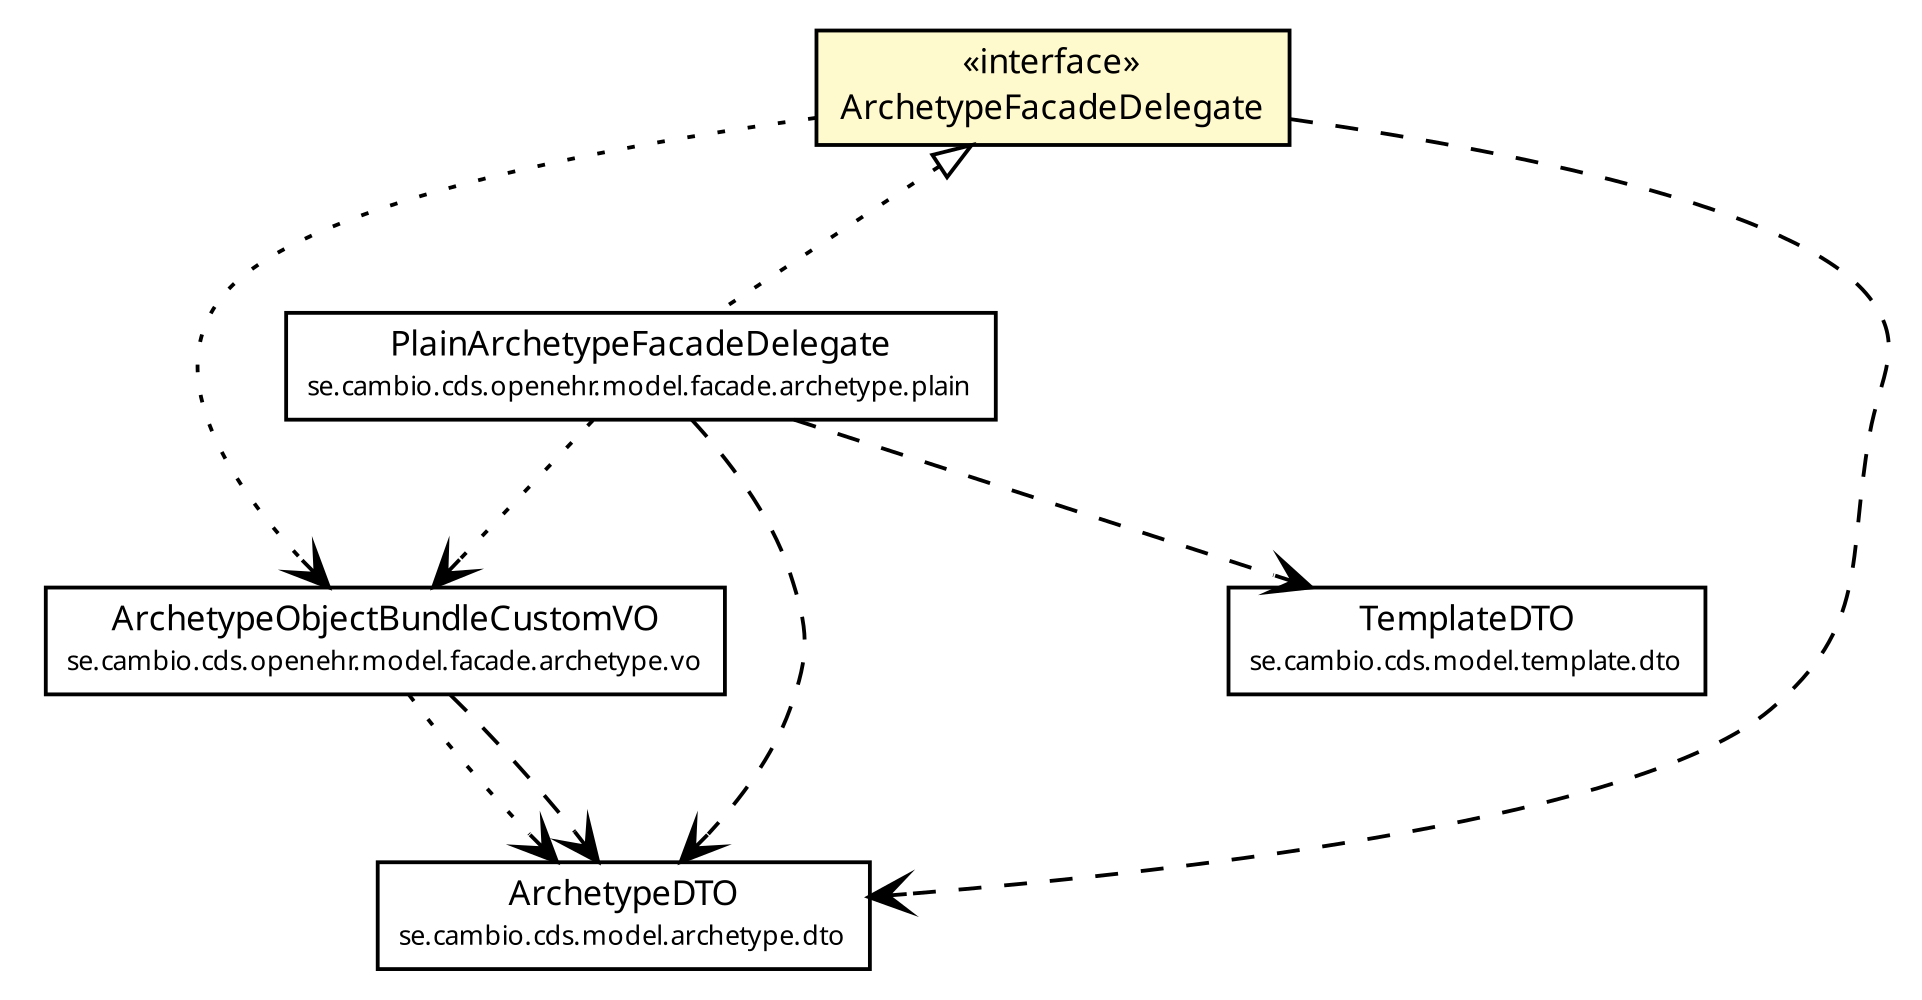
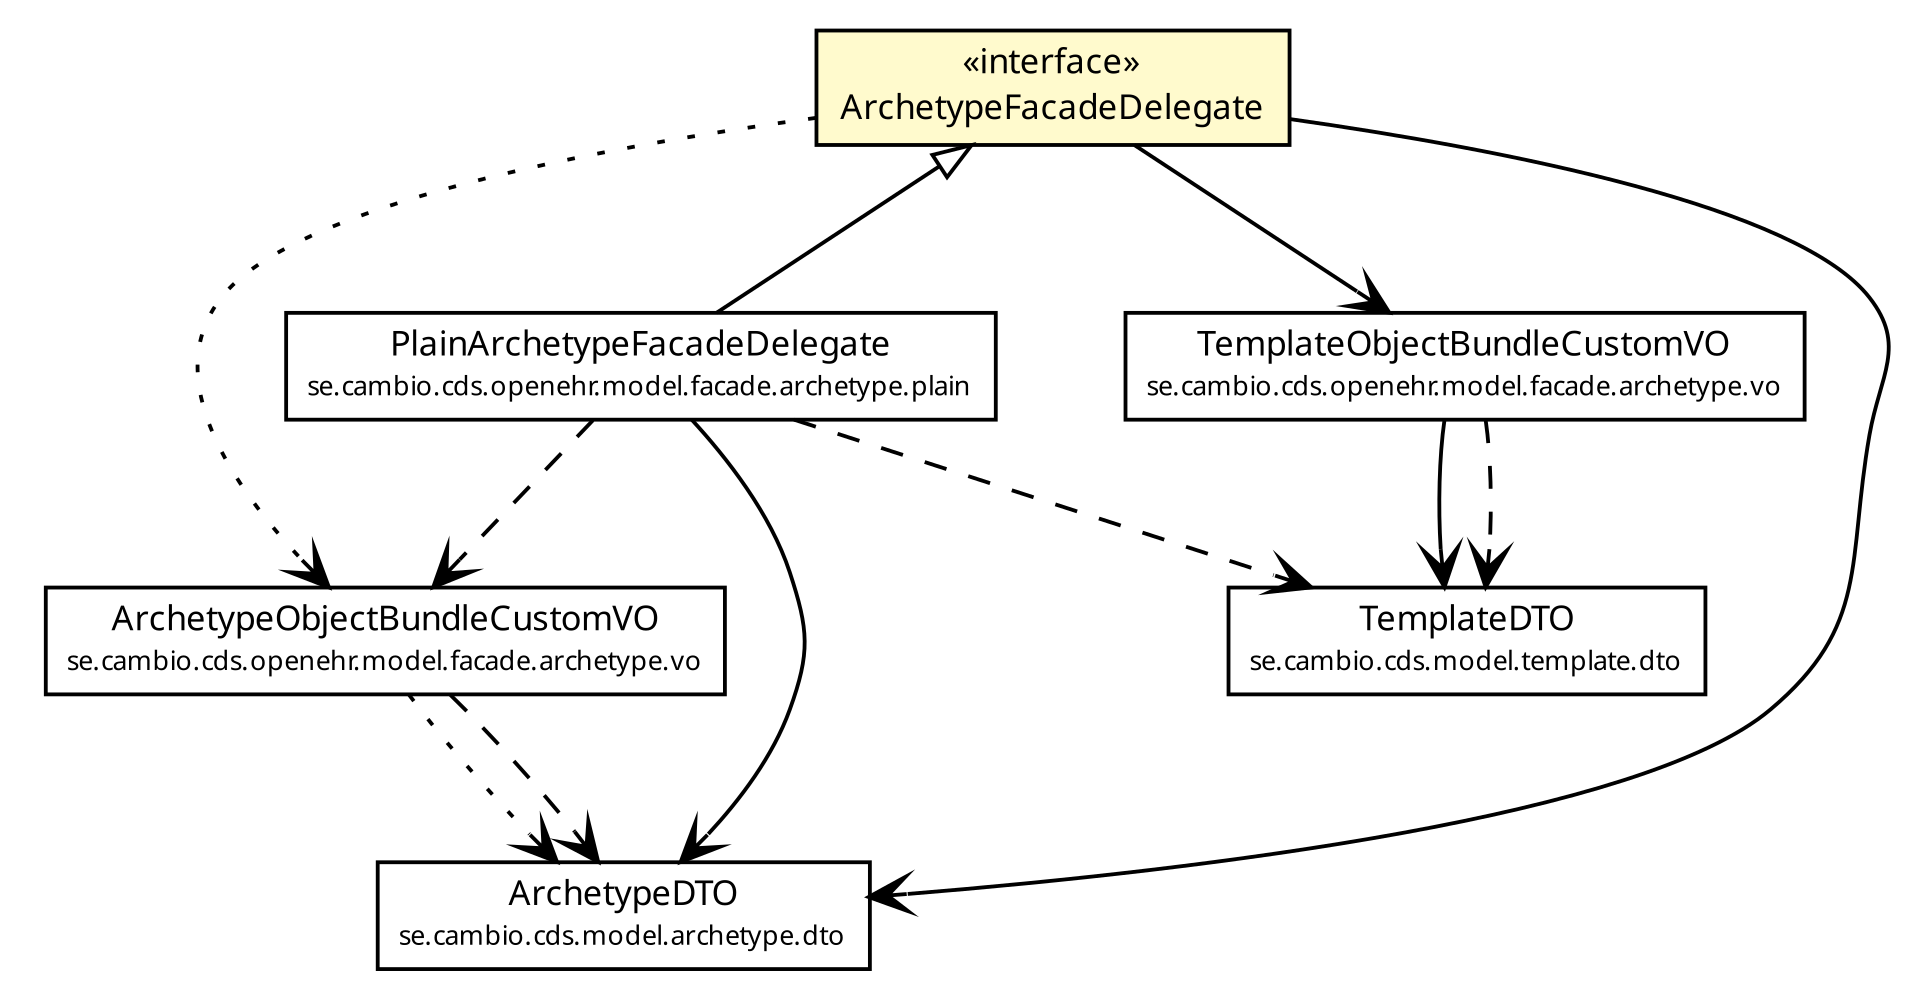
  digraph {
    nodesep=0.25
    ranksep=0.5
    node [fontcolor=black fontname="Trebuchet MS" fontsize=9.0 shape=plaintext]
    edge [arrowhead=open color=black fontcolor=black fontname="Trebuchet MS" fontsize=10.0 headport=p labelfontname="Trebuchet MS" labelfontsize=10 style=dashed tailport=p]
    n1 [label=<<table title="se.cambio.cds.model.archetype.dto.ArchetypeDTO" border="0" cellborder="1" cellspacing="0" cellpadding="2" port="p" href="../../../../../model/archetype/dto/ArchetypeDTO.html"> 		<tr><td><table border="0" cellspacing="0" cellpadding="1"> <tr><td align="center" balign="center"><font face="Trebuchet MS"> ArchetypeDTO </font></td></tr> <tr><td align="center" balign="center"><font face="Trebuchet MS" point-size="7.0"> se.cambio.cds.model.archetype.dto </font></td></tr> 		</table></td></tr> 		</table>>]
    n2 [label=<<table title="se.cambio.cds.model.template.dto.TemplateDTO" border="0" cellborder="1" cellspacing="0" cellpadding="2" port="p" href="../../../../../model/template/dto/TemplateDTO.html"> 		<tr><td><table border="0" cellspacing="0" cellpadding="1"> <tr><td align="center" balign="center"><font face="Trebuchet MS"> TemplateDTO </font></td></tr> <tr><td align="center" balign="center"><font face="Trebuchet MS" point-size="7.0"> se.cambio.cds.model.template.dto </font></td></tr> 		</table></td></tr> 		</table>>]
    n3 [label=<<table title="se.cambio.cds.openehr.model.facade.archetype.delegate.ArchetypeFacadeDelegate" border="0" cellborder="1" cellspacing="0" cellpadding="2" port="p" bgcolor="lemonChiffon" href="./ArchetypeFacadeDelegate.html"> 		<tr><td><table border="0" cellspacing="0" cellpadding="1"> <tr><td align="center" balign="center"> &#171;interface&#187; </td></tr> <tr><td align="center" balign="center"><font face="Trebuchet MS"> ArchetypeFacadeDelegate </font></td></tr> 		</table></td></tr> 		</table>>]
    n4 [label=<<table title="se.cambio.cds.openehr.model.facade.archetype.plain.PlainArchetypeFacadeDelegate" border="0" cellborder="1" cellspacing="0" cellpadding="2" port="p" href="../plain/PlainArchetypeFacadeDelegate.html"> 		<tr><td><table border="0" cellspacing="0" cellpadding="1"> <tr><td align="center" balign="center"><font face="Trebuchet MS"> PlainArchetypeFacadeDelegate </font></td></tr> <tr><td align="center" balign="center"><font face="Trebuchet MS" point-size="7.0"> se.cambio.cds.openehr.model.facade.archetype.plain </font></td></tr> 		</table></td></tr> 		</table>>]
+   n5 [label=<<table title="se.cambio.cds.openehr.model.facade.archetype.vo.TemplateObjectBundleCustomVO" border="0" cellborder="1" cellspacing="0" cellpadding="2" port="p" href="../vo/TemplateObjectBundleCustomVO.html"> 		<tr><td><table border="0" cellspacing="0" cellpadding="1"> <tr><td align="center" balign="center"><font face="Trebuchet MS"> TemplateObjectBundleCustomVO </font></td></tr> <tr><td align="center" balign="center"><font face="Trebuchet MS" point-size="7.0"> se.cambio.cds.openehr.model.facade.archetype.vo </font></td></tr> 		</table></td></tr> 		</table>>]
    n6 [label=<<table title="se.cambio.cds.openehr.model.facade.archetype.vo.ArchetypeObjectBundleCustomVO" border="0" cellborder="1" cellspacing="0" cellpadding="2" port="p" href="../vo/ArchetypeObjectBundleCustomVO.html"> 		<tr><td><table border="0" cellspacing="0" cellpadding="1"> <tr><td align="center" balign="center"><font face="Trebuchet MS"> ArchetypeObjectBundleCustomVO </font></td></tr> <tr><td align="center" balign="center"><font face="Trebuchet MS" point-size="7.0"> se.cambio.cds.openehr.model.facade.archetype.vo </font></td></tr> 		</table></td></tr> 		</table>>]
-   n3 -> n1
-   n3 -> n4 [arrowtail=empty dir=back fontsize=10 style=dotted arrowhead="" color="" fontcolor=""]
+   n3 -> n1 [style=solid]
+   n3 -> n4 [arrowtail=empty dir=back fontsize=10 style=solid arrowhead="" color="" fontcolor=""]
+   n3 -> n5 [style=solid]
    n3 -> n6 [style=dotted]
-   n4 -> n1
+   n4 -> n1 [style=solid]
    n4 -> n2
-   n4 -> n6 [style=dotted]
+   n4 -> n6
+   n5 -> n2 [style=solid]
+   n5 -> n2
    n6 -> n1 [style=dotted]
    n6 -> n1
  }
